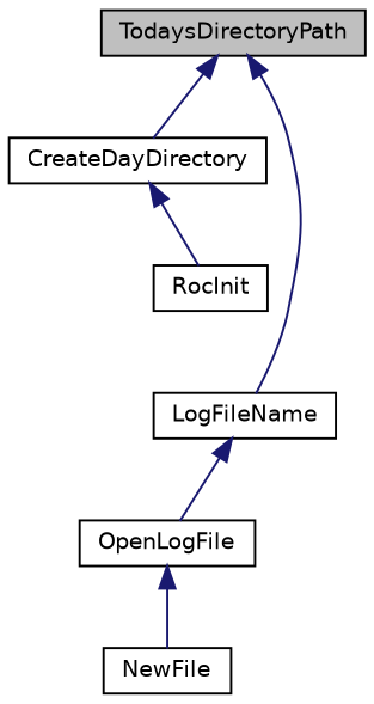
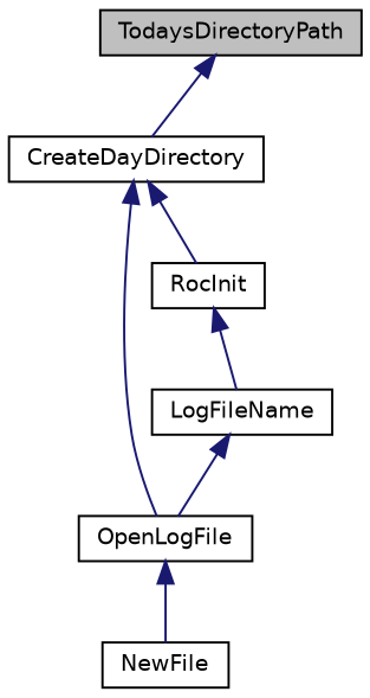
  digraph {
    rankdir=TB
    node [color=black fillcolor=white fontname=Helvetica fontsize=10 shape=record style=filled]
    edge [color=midnightblue dir=back fontname=Helvetica fontsize=10 labelfontname=Helvetica labelfontsize=10 style=solid]
    n1 [fillcolor=grey75 fontcolor=black height=0.2 label=TodaysDirectoryPath width=0.4]
    n2 [height=0.2 label=CreateDayDirectory width=0.4]
    n3 [height=0.2 label=LogFileName width=0.4]
    n4 [height=0.2 label=OpenLogFile width=0.4]
    n5 [height=0.2 label=RocInit width=0.4]
    n6 [height=0.2 label=NewFile width=0.4]
    n1 -> n2
-   n1 -> n3
+   n5 -> n3
+   n2 -> n4
    n2 -> n5
    n3 -> n4
    n4 -> n6
  }
